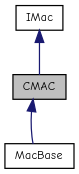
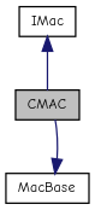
  digraph {
    fontname="Comic Neue"
    node [color=black fillcolor=white fontname="Comic Neue" fontsize=10 shape=record style=filled]
    edge [color=midnightblue dir=back fontname="Comic Neue" fontsize=10 labelfontname=Helvetica labelfontsize=10 style=solid]
    n1 [fillcolor=grey75 fontcolor=black height=0.2 label=CMAC width=0.4]
    n2 [height=0.2 label=MacBase width=0.4]
    n3 [height=0.2 label=IMac width=0.4]
-   n1 -> n2
+   n2 -> n1
    n3 -> n1
  }
